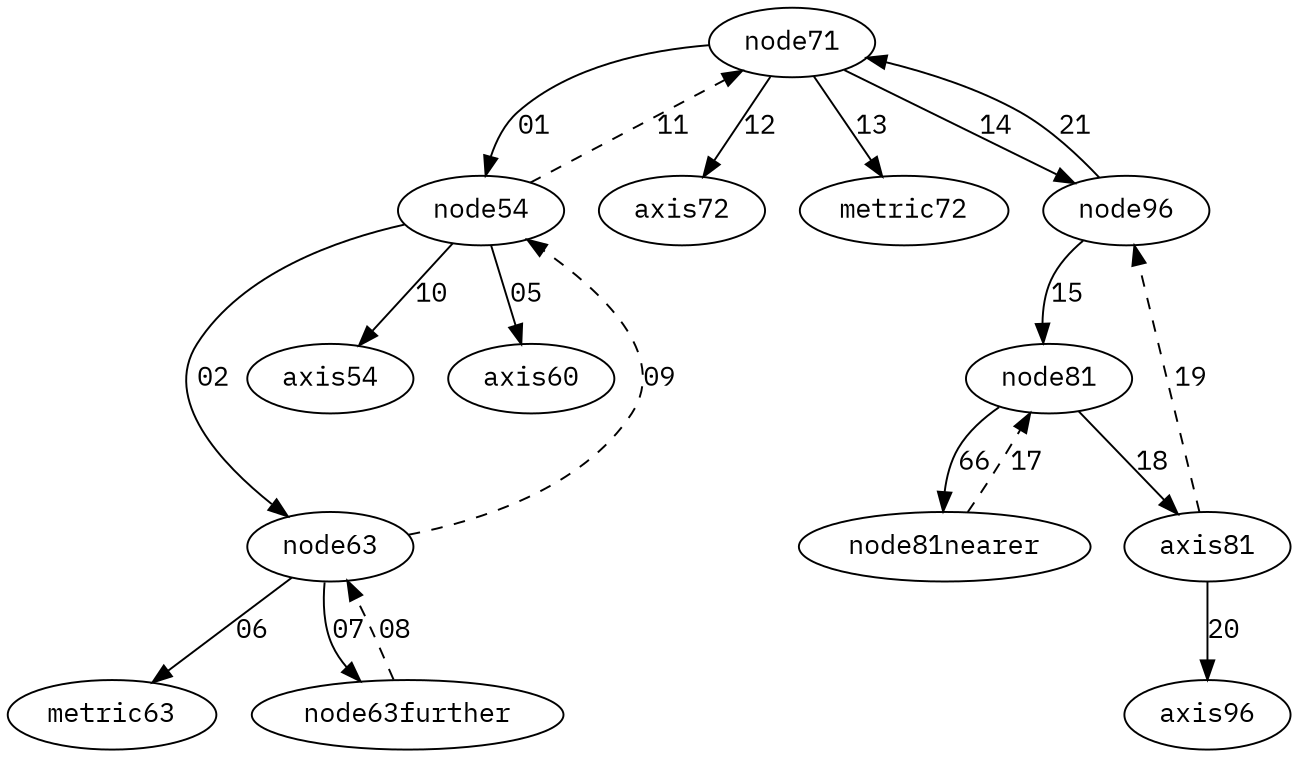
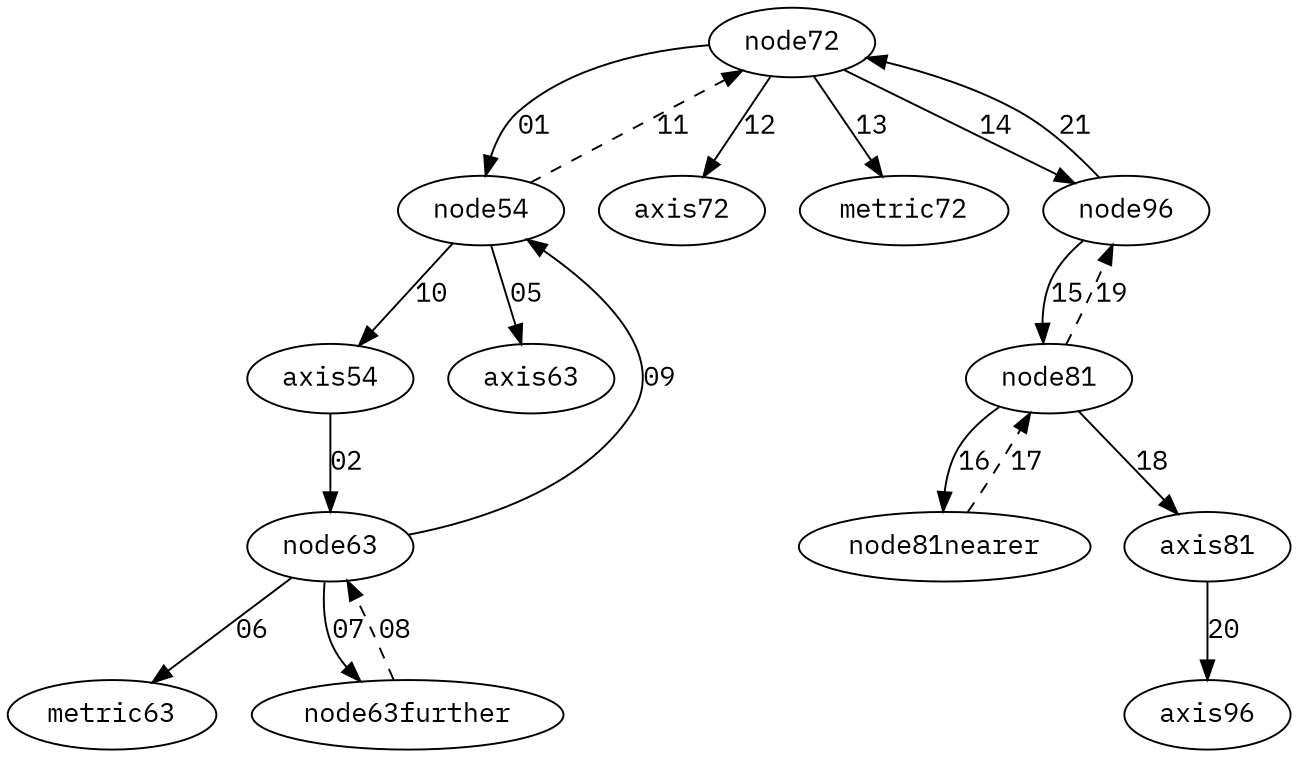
  digraph {
    fontname="IBM Plex Mono"
    node [fontname="IBM Plex Mono"]
    edge [fontname="IBM Plex Mono"]
-   node72 [label=node71]
+   node72
    node54
    axis72
    metric72
    node96
    node63
    axis54
-   axis63 [label=axis60]
+   axis63
    node81
    metric63
    node63further
    node81nearer
    axis81
    axis96
    node72 -> node54 [label=01]
    node72 -> axis72 [label=12]
    node72 -> metric72 [label=13]
    node72 -> node96 [label=14]
    node54 -> node72 [label=11 style=dashed]
-   node54 -> node63 [label=02]
+   axis54 -> node63 [label=02]
    node54 -> axis54 [label=10]
    node54 -> axis63 [label=05]
    node96 -> node72 [label=21]
    node96 -> node81 [label=15]
-   node63 -> node54 [label=09 style=dashed]
+   node63 -> node54 [label=09 style=solid]
    node63 -> metric63 [label=06]
    node63 -> node63further [label=07]
-   axis81 -> node96 [label=19 style=dashed]
-   node81 -> node81nearer [label=66]
+   node81 -> node96 [label=19 style=dashed]
+   node81 -> node81nearer [label=16]
    node81 -> axis81 [label=18]
    node63further -> node63 [label=08 style=dashed]
    node81nearer -> node81 [label=17 style=dashed]
    axis81 -> axis96 [label=20]
  }
